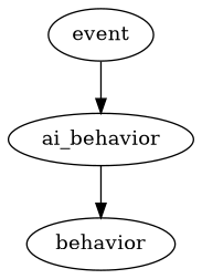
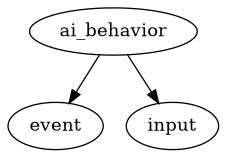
  digraph {
    n1 [label=ai_behavior]
    n2 [label=event]
-   n3 [label=behavior]
-   n2 -> n1
+   n3 [label=input]
+   n1 -> n2
    n1 -> n3
  }
